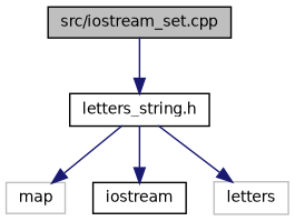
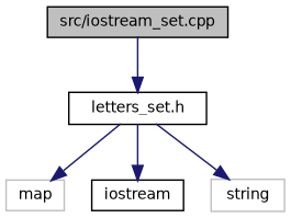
  digraph {
    node [color=black fillcolor=white fontname=Helvetica fontsize=10 shape=record style=filled]
    edge [color=midnightblue fontname=Helvetica fontsize=10 labelfontname=Helvetica labelfontsize=10 style=solid]
    n1 [fillcolor=grey75 fontcolor=black height=0.2 label="src/iostream_set.cpp" width=0.4]
-   n2 [height=0.2 label="letters_string.h" width=0.4]
+   n2 [height=0.2 label="letters_set.h" width=0.4]
    n3 [color=grey75 height=0.2 label=map width=0.4]
    n4 [height=0.2 label=iostream width=0.4]
-   n5 [color=grey75 height=0.2 label=letters width=0.4]
+   n5 [color=grey75 height=0.2 label=string width=0.4]
    n1 -> n2
    n2 -> n3
    n2 -> n4
    n2 -> n5
  }
